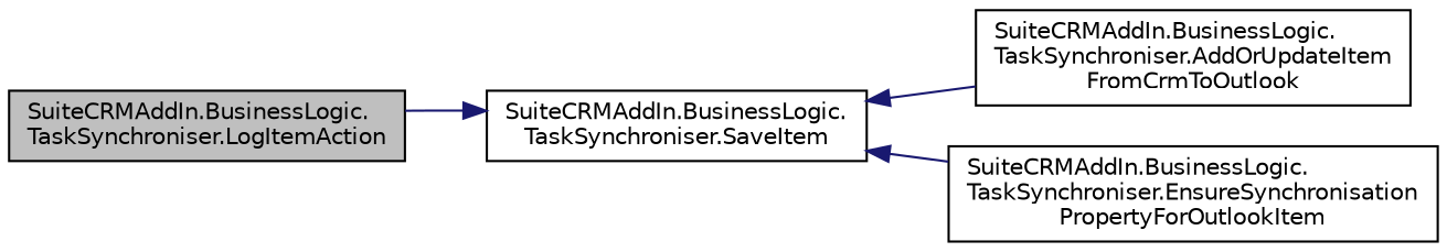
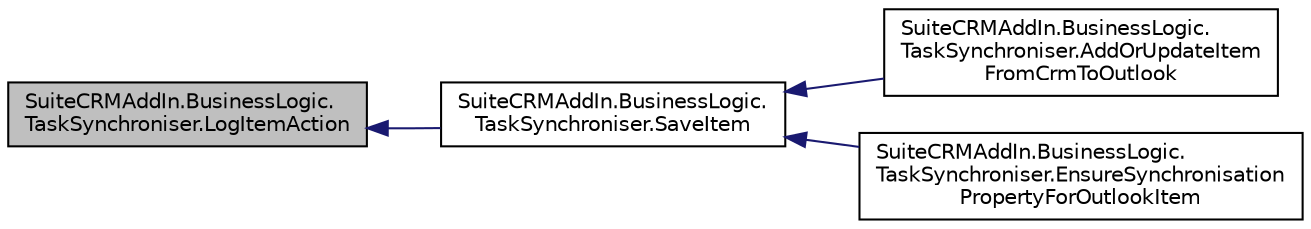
  digraph {
    rankdir=LR
    fontname="DejaVu Sans"
    node [color=black fillcolor=white fontname="DejaVu Sans" fontsize=10 shape=record style=filled]
    edge [color=midnightblue dir=back fontname="DejaVu Sans" fontsize=10 labelfontname=Helvetica labelfontsize=10 style=solid]
    n1 [fillcolor=grey75 fontcolor=black height=0.2 label="SuiteCRMAddIn.BusinessLogic.\lTaskSynchroniser.LogItemAction" width=0.4]
    n2 [height=0.2 label="SuiteCRMAddIn.BusinessLogic.\lTaskSynchroniser.SaveItem" width=0.4]
    n3 [height=0.2 label="SuiteCRMAddIn.BusinessLogic.\lTaskSynchroniser.AddOrUpdateItem\lFromCrmToOutlook" width=0.4]
    n4 [height=0.2 label="SuiteCRMAddIn.BusinessLogic.\lTaskSynchroniser.EnsureSynchronisation\lPropertyForOutlookItem" width=0.4]
-   n2 -> n1
+   n1 -> n2
    n2 -> n3
    n2 -> n4
  }
